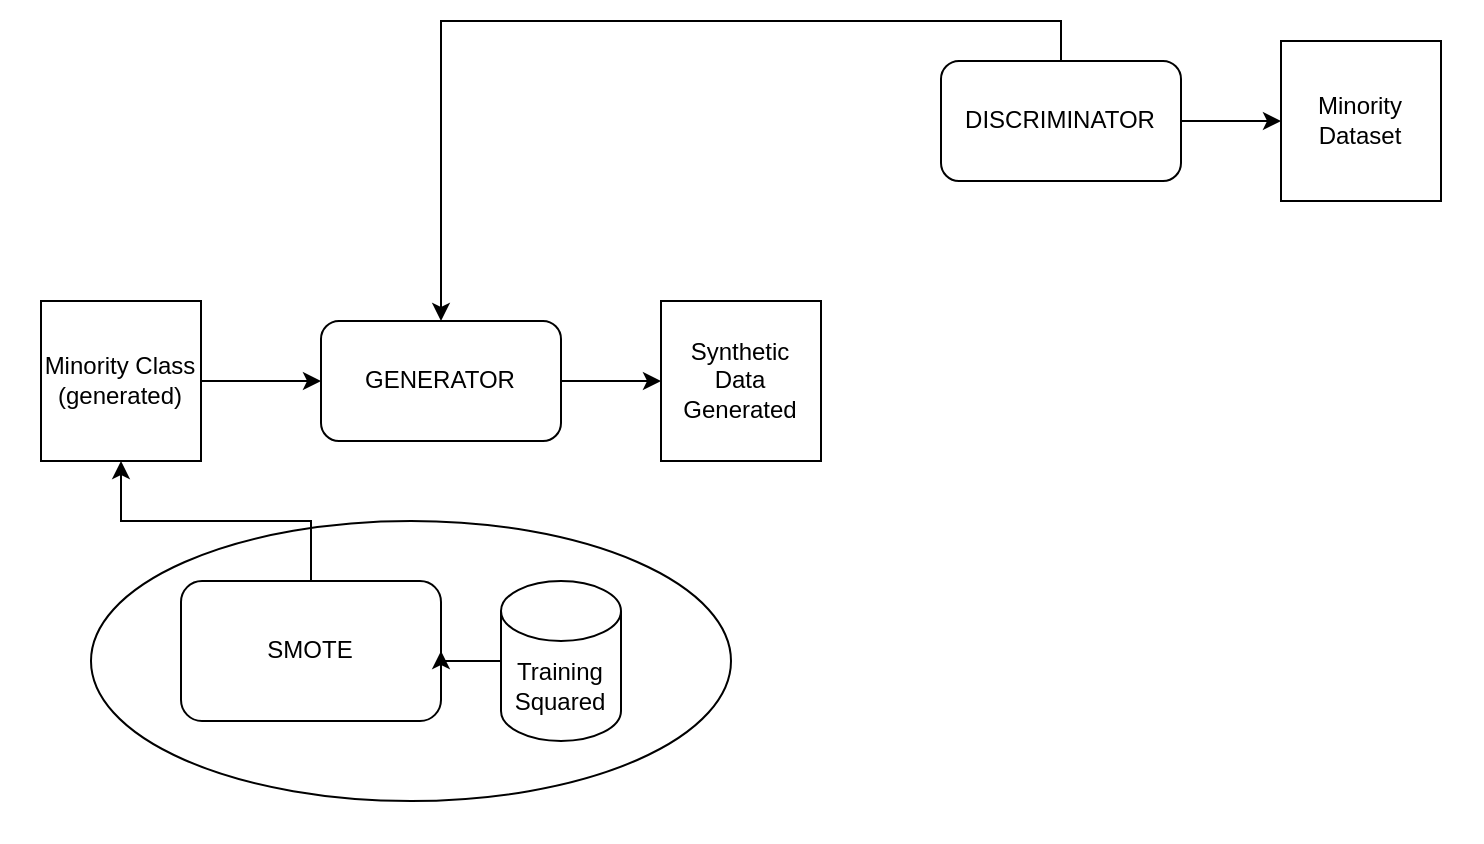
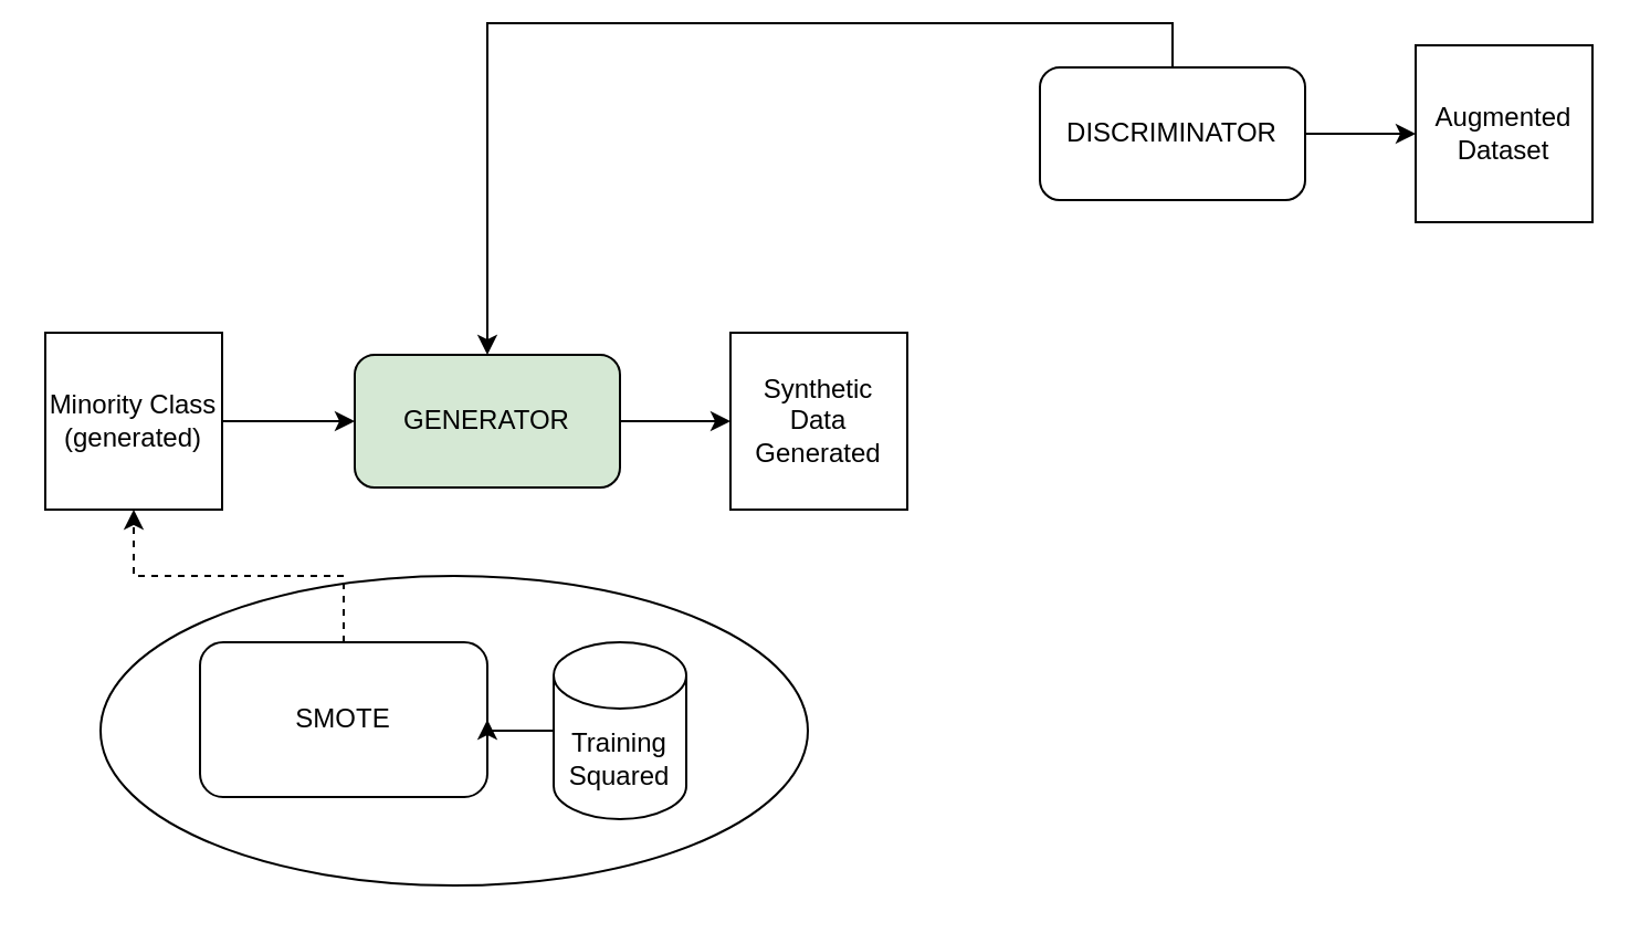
  <mxCell id="0" />
  <mxCell id="1" parent="0" />
  <mxCell id="2" style="edgeStyle=orthogonalEdgeStyle;rounded=0;orthogonalLoop=1;jettySize=auto;html=1;exitX=1;exitY=0.5;exitDx=0;exitDy=0;entryX=0;entryY=0.5;entryDx=0;entryDy=0;" parent="1" source="3" target="7" edge="1"><mxGeometry relative="1" as="geometry" /></mxCell>
  <mxCell id="3" value="Minority Class&lt;div&gt;(generated)&lt;/div&gt;" style="whiteSpace=wrap;html=1;aspect=fixed;" parent="1" vertex="1"><mxGeometry x="20" y="150" width="80" height="80" as="geometry" /></mxCell>
  <mxCell id="4" style="edgeStyle=orthogonalEdgeStyle;rounded=0;orthogonalLoop=1;jettySize=auto;html=1;exitX=0.5;exitY=0;exitDx=0;exitDy=0;" parent="1" source="5" target="7" edge="1"><mxGeometry relative="1" as="geometry" /></mxCell>
  <mxCell id="5" value="DISCRIMINATOR" style="rounded=1;whiteSpace=wrap;html=1;" parent="1" vertex="1"><mxGeometry x="470" y="30" width="120" height="60" as="geometry" /></mxCell>
  <mxCell id="6" style="edgeStyle=orthogonalEdgeStyle;rounded=0;orthogonalLoop=1;jettySize=auto;html=1;" parent="1" source="7" target="8" edge="1"><mxGeometry relative="1" as="geometry" /></mxCell>
- <mxCell id="7" value="GENERATOR" style="rounded=1;whiteSpace=wrap;html=1;" parent="1" vertex="1"><mxGeometry x="160" y="160" width="120" height="60" as="geometry" /></mxCell>
+ <mxCell id="7" value="GENERATOR" style="rounded=1;whiteSpace=wrap;html=1;fillColor=#d5e8d4;" parent="1" vertex="1"><mxGeometry x="160" y="160" width="120" height="60" as="geometry" /></mxCell>
  <mxCell id="8" value="Synthetic Data Generated" style="whiteSpace=wrap;html=1;aspect=fixed;" parent="1" vertex="1"><mxGeometry x="330" y="150" width="80" height="80" as="geometry" /></mxCell>
- <mxCell id="9" value="Minority Dataset" style="whiteSpace=wrap;html=1;aspect=fixed;" parent="1" vertex="1"><mxGeometry x="640" y="20" width="80" height="80" as="geometry" /></mxCell>
+ <mxCell id="9" value="Augmented Dataset" style="whiteSpace=wrap;html=1;aspect=fixed;" parent="1" vertex="1"><mxGeometry x="640" y="20" width="80" height="80" as="geometry" /></mxCell>
  <mxCell id="10" value="" style="ellipse;whiteSpace=wrap;html=1;" parent="1" vertex="1"><mxGeometry x="45" y="260" width="320" height="140" as="geometry" /></mxCell>
- <mxCell id="11" style="edgeStyle=orthogonalEdgeStyle;rounded=0;orthogonalLoop=1;jettySize=auto;html=1;exitX=0.5;exitY=0;exitDx=0;exitDy=0;entryX=0.5;entryY=1;entryDx=0;entryDy=0;" parent="1" source="12" target="3" edge="1"><mxGeometry relative="1" as="geometry" /></mxCell>
+ <mxCell id="11" style="edgeStyle=orthogonalEdgeStyle;rounded=0;orthogonalLoop=1;jettySize=auto;html=1;exitX=0.5;exitY=0;exitDx=0;exitDy=0;entryX=0.5;entryY=1;entryDx=0;entryDy=0;dashed=1;" parent="1" source="12" target="3" edge="1"><mxGeometry relative="1" as="geometry" /></mxCell>
  <mxCell id="12" value="SMOTE" style="rounded=1;whiteSpace=wrap;html=1;" parent="1" vertex="1"><mxGeometry x="90" y="290" width="130" height="70" as="geometry" /></mxCell>
  <mxCell id="13" style="edgeStyle=orthogonalEdgeStyle;rounded=0;orthogonalLoop=1;jettySize=auto;html=1;exitX=0;exitY=0.5;exitDx=0;exitDy=0;exitPerimeter=0;entryX=1;entryY=0.5;entryDx=0;entryDy=0;" parent="1" source="14" target="12" edge="1"><mxGeometry relative="1" as="geometry" /></mxCell>
  <mxCell id="14" value="Training Squared" style="shape=cylinder3;whiteSpace=wrap;html=1;boundedLbl=1;backgroundOutline=1;size=15;" parent="1" vertex="1"><mxGeometry x="250" y="290" width="60" height="80" as="geometry" /></mxCell>
  <mxCell id="15" style="edgeStyle=orthogonalEdgeStyle;rounded=0;orthogonalLoop=1;jettySize=auto;html=1;exitX=1;exitY=0.5;exitDx=0;exitDy=0;entryX=0;entryY=0.5;entryDx=0;entryDy=0;" parent="1" source="5" target="9" edge="1"><mxGeometry relative="1" as="geometry" /></mxCell>
